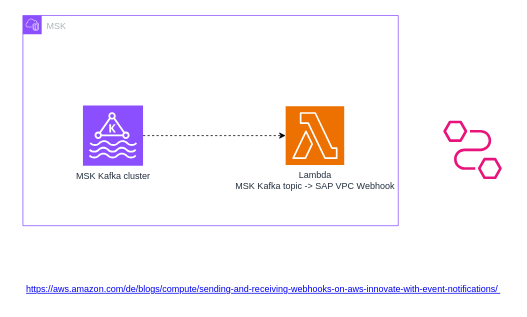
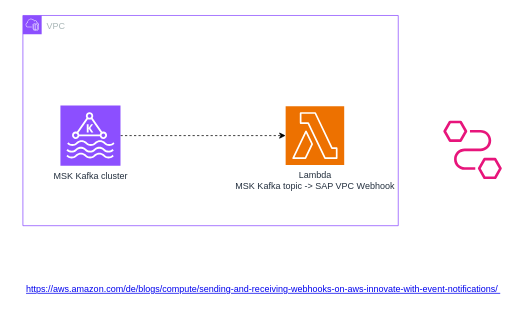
  <mxCell id="0" />
  <mxCell id="1" parent="0" />
- <mxCell id="2" value="MSK" style="points=[[0,0],[0.25,0],[0.5,0],[0.75,0],[1,0],[1,0.25],[1,0.5],[1,0.75],[1,1],[0.75,1],[0.5,1],[0.25,1],[0,1],[0,0.75],[0,0.5],[0,0.25]];outlineConnect=0;gradientColor=none;html=1;whiteSpace=wrap;fontSize=12;fontStyle=0;container=1;pointerEvents=0;collapsible=0;recursiveResize=0;shape=mxgraph.aws4.group;grIcon=mxgraph.aws4.group_vpc2;strokeColor=#8C4FFF;fillColor=none;verticalAlign=top;align=left;spacingLeft=30;fontColor=#AAB7B8;dashed=0;" vertex="1" parent="1"><mxGeometry x="30" y="20" width="500" height="280" as="geometry" /></mxCell>
+ <mxCell id="2" value="VPC" style="points=[[0,0],[0.25,0],[0.5,0],[0.75,0],[1,0],[1,0.25],[1,0.5],[1,0.75],[1,1],[0.75,1],[0.5,1],[0.25,1],[0,1],[0,0.75],[0,0.5],[0,0.25]];outlineConnect=0;gradientColor=none;html=1;whiteSpace=wrap;fontSize=12;fontStyle=0;container=1;pointerEvents=0;collapsible=0;recursiveResize=0;shape=mxgraph.aws4.group;grIcon=mxgraph.aws4.group_vpc2;strokeColor=#8C4FFF;fillColor=none;verticalAlign=top;align=left;spacingLeft=30;fontColor=#AAB7B8;dashed=0;" vertex="1" parent="1"><mxGeometry x="30" y="20" width="500" height="280" as="geometry" /></mxCell>
  <mxCell id="3" style="edgeStyle=orthogonalEdgeStyle;rounded=0;orthogonalLoop=1;jettySize=auto;html=1;dashed=1;" edge="1" parent="2" source="4" target="5"><mxGeometry relative="1" as="geometry" /></mxCell>
- <mxCell id="4" value="MSK Kafka cluster" style="sketch=0;points=[[0,0,0],[0.25,0,0],[0.5,0,0],[0.75,0,0],[1,0,0],[0,1,0],[0.25,1,0],[0.5,1,0],[0.75,1,0],[1,1,0],[0,0.25,0],[0,0.5,0],[0,0.75,0],[1,0.25,0],[1,0.5,0],[1,0.75,0]];outlineConnect=0;fontColor=#232F3E;fillColor=#8C4FFF;strokeColor=#ffffff;dashed=0;verticalLabelPosition=bottom;verticalAlign=top;align=center;html=1;fontSize=12;fontStyle=0;aspect=fixed;shape=mxgraph.aws4.resourceIcon;resIcon=mxgraph.aws4.managed_streaming_for_kafka;" vertex="1" parent="2"><mxGeometry x="80" y="120" width="80" height="80" as="geometry" /></mxCell>
+ <mxCell id="4" value="MSK Kafka cluster" style="sketch=0;points=[[0,0,0],[0.25,0,0],[0.5,0,0],[0.75,0,0],[1,0,0],[0,1,0],[0.25,1,0],[0.5,1,0],[0.75,1,0],[1,1,0],[0,0.25,0],[0,0.5,0],[0,0.75,0],[1,0.25,0],[1,0.5,0],[1,0.75,0]];outlineConnect=0;fontColor=#232F3E;fillColor=#8C4FFF;strokeColor=#ffffff;dashed=0;verticalLabelPosition=bottom;verticalAlign=top;align=center;html=1;fontSize=12;fontStyle=0;aspect=fixed;shape=mxgraph.aws4.resourceIcon;resIcon=mxgraph.aws4.managed_streaming_for_kafka;" vertex="1" parent="2"><mxGeometry x="50" y="120" width="80" height="80" as="geometry" /></mxCell>
  <mxCell id="5" value="Lambda&lt;br&gt;MSK Kafka topic -&amp;gt; SAP VPC Webhook" style="sketch=0;points=[[0,0,0],[0.25,0,0],[0.5,0,0],[0.75,0,0],[1,0,0],[0,1,0],[0.25,1,0],[0.5,1,0],[0.75,1,0],[1,1,0],[0,0.25,0],[0,0.5,0],[0,0.75,0],[1,0.25,0],[1,0.5,0],[1,0.75,0]];outlineConnect=0;fontColor=#232F3E;fillColor=#ED7100;strokeColor=#ffffff;dashed=0;verticalLabelPosition=bottom;verticalAlign=top;align=center;html=1;fontSize=12;fontStyle=0;aspect=fixed;shape=mxgraph.aws4.resourceIcon;resIcon=mxgraph.aws4.lambda;" vertex="1" parent="2"><mxGeometry x="350" y="121" width="78" height="78" as="geometry" /></mxCell>
  <mxCell id="6" value="" style="sketch=0;outlineConnect=0;fontColor=#232F3E;gradientColor=none;fillColor=#E7157B;strokeColor=none;dashed=0;verticalLabelPosition=bottom;verticalAlign=top;align=center;html=1;fontSize=12;fontStyle=0;aspect=fixed;pointerEvents=1;shape=mxgraph.aws4.eventbridge_pipes;" vertex="1" parent="1"><mxGeometry x="590" y="160" width="78" height="78" as="geometry" /></mxCell>
  <mxCell id="7" value="&lt;a href=&quot;https://aws.amazon.com/de/blogs/compute/sending-and-receiving-webhooks-on-aws-innovate-with-event-notifications/&quot;&gt;https://aws.amazon.com/de/blogs/compute/sending-and-receiving-webhooks-on-aws-innovate-with-event-notifications/&amp;nbsp;&lt;/a&gt;" style="text;html=1;align=center;verticalAlign=middle;resizable=0;points=[];autosize=1;strokeColor=none;fillColor=none;" vertex="1" parent="1"><mxGeometry x="20" y="370" width="660" height="30" as="geometry" /></mxCell>
